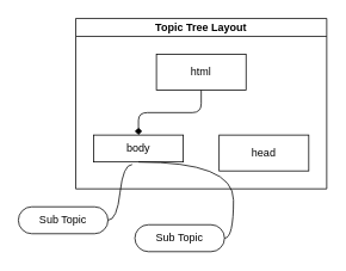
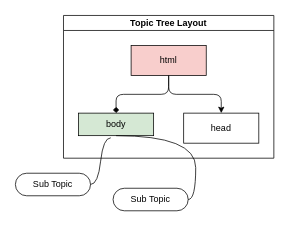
  <mxCell id="0" />
  <mxCell id="1" parent="0" />
  <mxCell id="2" value="Topic Tree Layout" style="swimlane;startSize=20;horizontal=1;childLayout=treeLayout;horizontalTree=0;resizable=0;containerType=tree;fontSize=12;" vertex="1" parent="1"><mxGeometry x="84" y="20" width="280" height="190" as="geometry" /></mxCell>
- <mxCell id="3" value="html" style="whiteSpace=wrap;html=1;" vertex="1" parent="2"><mxGeometry x="90" y="40" width="100" height="40" as="geometry" /></mxCell>
- <mxCell id="4" value="body" style="whiteSpace=wrap;html=1;" vertex="1" parent="2"><mxGeometry x="20" y="130" width="100" height="30" as="geometry" /></mxCell>
+ <mxCell id="3" value="html" style="whiteSpace=wrap;html=1;fillColor=#f8cecc;" vertex="1" parent="2"><mxGeometry x="90" y="40" width="100" height="40" as="geometry" /></mxCell>
+ <mxCell id="4" value="body" style="whiteSpace=wrap;html=1;fillColor=#d5e8d4;" vertex="1" parent="2"><mxGeometry x="20" y="130" width="100" height="30" as="geometry" /></mxCell>
  <mxCell id="5" value="" style="edgeStyle=elbowEdgeStyle;elbow=vertical;html=1;rounded=1;curved=0;sourcePerimeterSpacing=0;targetPerimeterSpacing=0;startSize=6;endSize=6;endArrow=diamond;" edge="1" parent="2" source="3" target="4"><mxGeometry relative="1" as="geometry" /></mxCell>
  <mxCell id="6" value="head" style="whiteSpace=wrap;html=1;" vertex="1" parent="2"><mxGeometry x="160" y="130" width="100" height="40" as="geometry" /></mxCell>
+ <mxCell id="7" value="" style="edgeStyle=elbowEdgeStyle;elbow=vertical;html=1;rounded=1;curved=0;sourcePerimeterSpacing=0;targetPerimeterSpacing=0;startSize=6;endSize=6;" edge="1" parent="2" source="3" target="6"><mxGeometry relative="1" as="geometry" /></mxCell>
  <mxCell id="8" value="Sub Topic" style="whiteSpace=wrap;html=1;rounded=1;arcSize=50;align=center;verticalAlign=middle;strokeWidth=1;autosize=1;spacing=4;treeFolding=1;treeMoving=1;newEdgeStyle={&quot;edgeStyle&quot;:&quot;entityRelationEdgeStyle&quot;,&quot;startArrow&quot;:&quot;none&quot;,&quot;endArrow&quot;:&quot;none&quot;,&quot;segment&quot;:10,&quot;curved&quot;:1,&quot;sourcePerimeterSpacing&quot;:0,&quot;targetPerimeterSpacing&quot;:0};" vertex="1" parent="1"><mxGeometry x="20" y="230" width="100" height="30" as="geometry" /></mxCell>
  <mxCell id="9" value="" style="edgeStyle=entityRelationEdgeStyle;startArrow=none;endArrow=none;segment=10;curved=1;sourcePerimeterSpacing=0;targetPerimeterSpacing=0;exitX=0.429;exitY=1.095;exitDx=0;exitDy=0;exitPerimeter=0;" edge="1" target="8" parent="1" source="4"><mxGeometry relative="1" as="geometry"><mxPoint x="340" y="182" as="sourcePoint" /></mxGeometry></mxCell>
  <mxCell id="10" value="Sub Topic" style="whiteSpace=wrap;html=1;rounded=1;arcSize=50;align=center;verticalAlign=middle;strokeWidth=1;autosize=1;spacing=4;treeFolding=1;treeMoving=1;newEdgeStyle={&quot;edgeStyle&quot;:&quot;entityRelationEdgeStyle&quot;,&quot;startArrow&quot;:&quot;none&quot;,&quot;endArrow&quot;:&quot;none&quot;,&quot;segment&quot;:10,&quot;curved&quot;:1,&quot;sourcePerimeterSpacing&quot;:0,&quot;targetPerimeterSpacing&quot;:0};" vertex="1" parent="1"><mxGeometry x="150" y="250" width="100" height="30" as="geometry" /></mxCell>
  <mxCell id="11" value="" style="edgeStyle=entityRelationEdgeStyle;startArrow=none;endArrow=none;segment=10;curved=1;sourcePerimeterSpacing=0;targetPerimeterSpacing=0;exitX=0.5;exitY=1;exitDx=0;exitDy=0;" edge="1" target="10" parent="1" source="4"><mxGeometry relative="1" as="geometry"><mxPoint x="340" y="152" as="sourcePoint" /></mxGeometry></mxCell>
